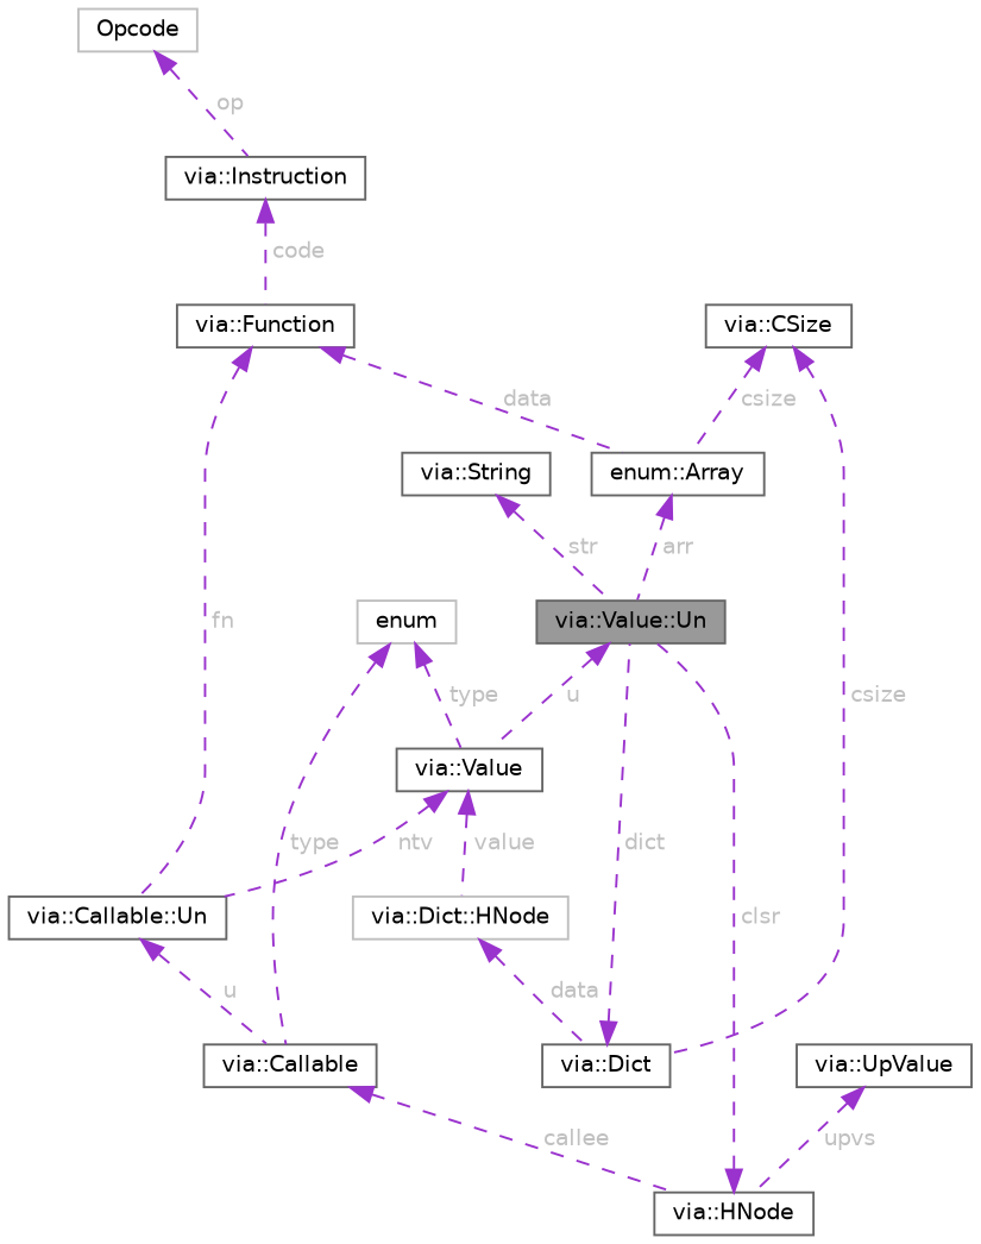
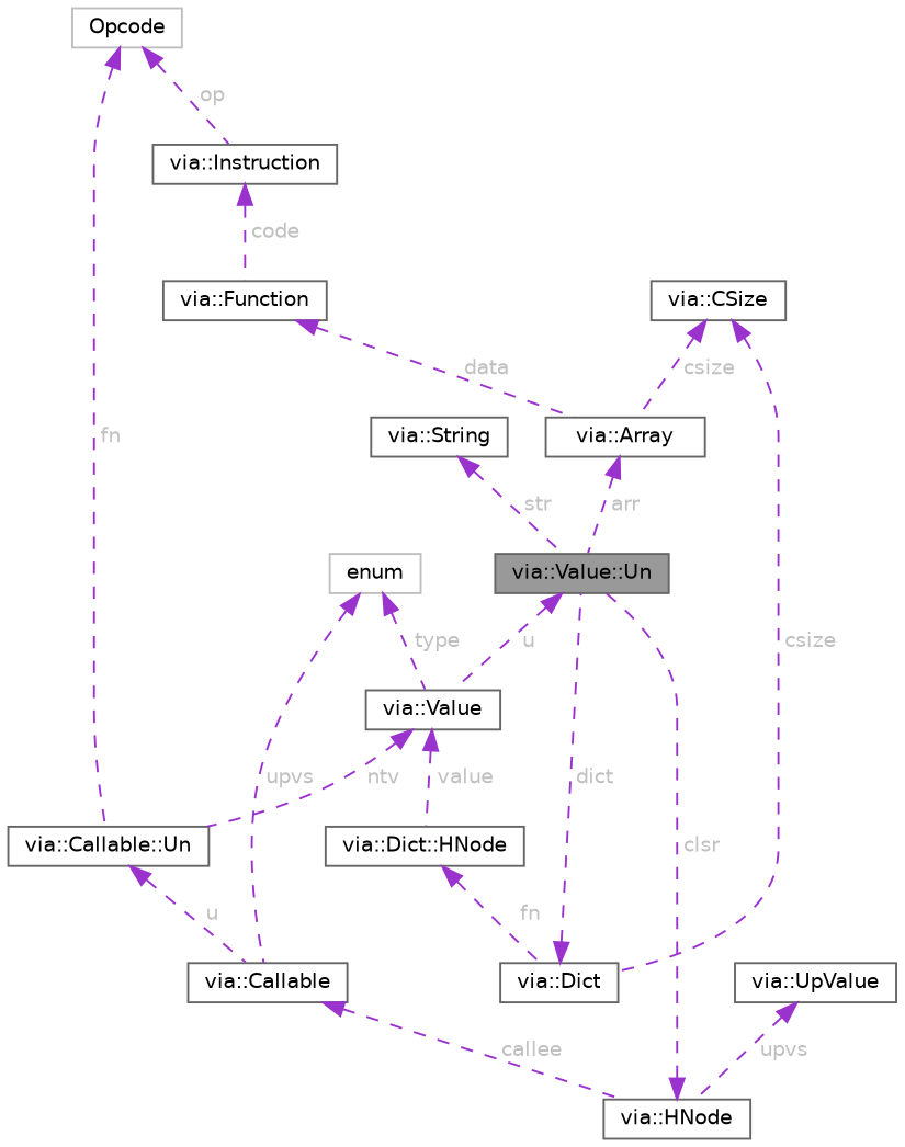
  digraph {
    node [color=gray40 fillcolor=white fontname=Helvetica fontsize=10 shape=box style=filled]
    edge [color=darkorchid3 dir=back fontcolor=grey fontname=Helvetica fontsize=10 labelfontname=Helvetica labelfontsize=10 style=dashed]
    n1 [fillcolor=grey60 fontcolor=black height=0.2 label="via::Value::Un" width=0.4]
    n2 [height=0.2 label="via::Value" width=0.4]
-   n3 [color=grey75 height=0.2 label="via::Dict::HNode" width=0.4]
+   n3 [height=0.2 label="via::Dict::HNode" width=0.4]
    n4 [height=0.2 label="via::Callable::Un" width=0.4]
    n5 [height=0.2 label="via::String" width=0.4]
-   n6 [height=0.2 label="enum::Array" width=0.4]
+   n6 [height=0.2 label="via::Array" width=0.4]
    n7 [height=0.2 label="via::Dict" width=0.4]
    n8 [height=0.2 label="via::Callable" width=0.4]
    n9 [height=0.2 label="via::UpValue" width=0.4]
    n10 [height=0.2 label="via::HNode" width=0.4]
    n11 [color=grey75 height=0.2 label=enum width=0.4]
    n12 [height=0.2 label="via::CSize" width=0.4]
    n13 [height=0.2 label="via::Function" width=0.4]
    n14 [height=0.2 label="via::Instruction" width=0.4]
    n15 [color=grey75 height=0.2 label=Opcode width=0.4]
    n1 -> n2 [label=" u"]
    n2 -> n3 [label=" value"]
    n2 -> n4 [label=" ntv"]
-   n3 -> n7 [label=" data"]
+   n3 -> n7 [label=" fn"]
    n4 -> n8 [label=" u"]
    n5 -> n1 [label=" str"]
    n6 -> n1 [label=" arr"]
    n7 -> n1 [label=" dict"]
    n8 -> n10 [label=" callee"]
    n9 -> n10 [label=" upvs"]
    n10 -> n1 [label=" clsr"]
    n11 -> n2 [label=" type"]
-   n11 -> n8 [label=" type"]
+   n11 -> n8 [label=" upvs"]
    n12 -> n6 [label=" csize"]
    n12 -> n7 [label=" csize"]
-   n13 -> n4 [label=" fn"]
+   n15 -> n4 [label=" fn"]
    n13 -> n6 [label=" data"]
    n14 -> n13 [label=" code"]
    n15 -> n14 [label=" op"]
  }
